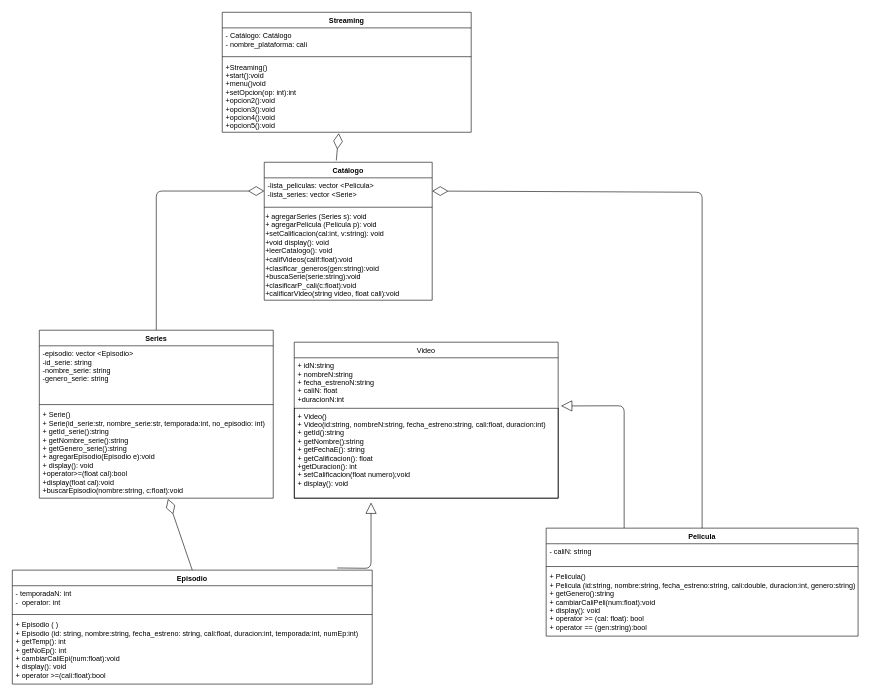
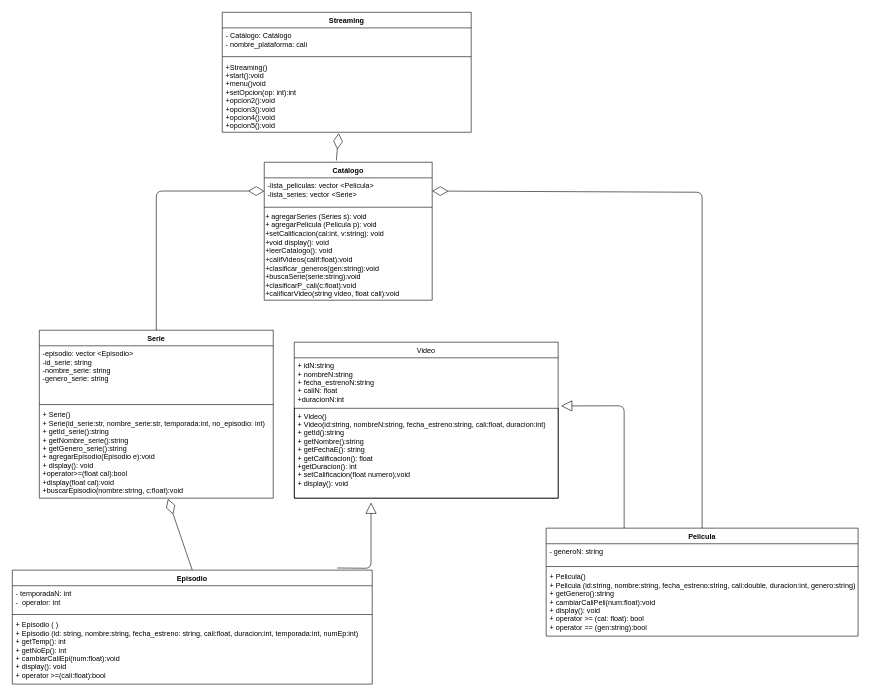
  <mxCell id="0" />
  <mxCell id="1" parent="0" />
  <mxCell id="2" value="Streaming" style="swimlane;fontStyle=1;align=center;verticalAlign=top;childLayout=stackLayout;horizontal=1;startSize=26;horizontalStack=0;resizeParent=1;resizeParentMax=0;resizeLast=0;collapsible=1;marginBottom=0;" parent="1" vertex="1"><mxGeometry x="370" width="415" height="200" as="geometry" y="20" /></mxCell>
  <mxCell id="3" value="- Catálogo: Catálogo&#10;- nombre_plataforma: cali" style="text;strokeColor=none;fillColor=none;align=left;verticalAlign=top;spacingLeft=4;spacingRight=4;overflow=hidden;rotatable=0;points=[[0,0.5],[1,0.5]];portConstraint=eastwest;" parent="2" vertex="1"><mxGeometry y="26" width="415" height="44" as="geometry" /></mxCell>
  <mxCell id="4" value="" style="line;strokeWidth=1;fillColor=none;align=left;verticalAlign=middle;spacingTop=-1;spacingLeft=3;spacingRight=3;rotatable=0;labelPosition=right;points=[];portConstraint=eastwest;" parent="2" vertex="1"><mxGeometry y="70" width="415" height="8" as="geometry" /></mxCell>
  <mxCell id="5" value="+Streaming()&#10;+start():void&#10;+menu()void&#10;+setOpcion(op: int):int&#10;+opcion2():void&#10;+opcion3():void    &#10;+opcion4():void&#10;+opcion5():void" style="text;strokeColor=none;fillColor=none;align=left;verticalAlign=top;spacingLeft=4;spacingRight=4;overflow=hidden;rotatable=0;points=[[0,0.5],[1,0.5]];portConstraint=eastwest;" parent="2" vertex="1"><mxGeometry y="78" width="415" height="122" as="geometry" /></mxCell>
  <mxCell id="6" value="Catálogo" style="swimlane;fontStyle=1;align=center;verticalAlign=top;childLayout=stackLayout;horizontal=1;startSize=26;horizontalStack=0;resizeParent=1;resizeParentMax=0;resizeLast=0;collapsible=1;marginBottom=0;" parent="1" vertex="1"><mxGeometry x="440" y="270" width="280" height="230" as="geometry" /></mxCell>
  <mxCell id="7" value="-lista_peliculas: vector &lt;Pelicula&gt;&#10;-lista_series: vector &lt;Serie&gt;&#10;&#10;" style="text;strokeColor=none;fillColor=none;align=left;verticalAlign=top;spacingLeft=4;spacingRight=4;overflow=hidden;rotatable=0;points=[[0,0.5],[1,0.5]];portConstraint=eastwest;" parent="6" vertex="1"><mxGeometry y="26" width="280" height="44" as="geometry" /></mxCell>
  <mxCell id="8" value="" style="line;strokeWidth=1;fillColor=none;align=left;verticalAlign=middle;spacingTop=-1;spacingLeft=3;spacingRight=3;rotatable=0;labelPosition=right;points=[];portConstraint=eastwest;" parent="6" vertex="1"><mxGeometry y="70" width="280" height="10" as="geometry" /></mxCell>
  <mxCell id="9" value="+ agregarSeries (Series s): void&lt;br&gt;+ agregarPelicula (Pelicula p): void&lt;br&gt;&lt;div&gt;+setCalificacion(cal:int, v:string): void&lt;/div&gt;&lt;div&gt;+void display(): void&lt;/div&gt;&lt;div&gt;+leerCatalogo(): void&lt;/div&gt;&lt;div&gt;+califVideos(calif:float):void&amp;nbsp;&lt;/div&gt;&lt;div&gt;+clasificar_generos(gen:string):void&lt;/div&gt;&lt;div&gt;+buscaSerie(serie:string):void&lt;/div&gt;&lt;div&gt;+clasificarP_cali(c:float):void&lt;/div&gt;&lt;div&gt;+calificarVideo(string video, float cali):void&lt;/div&gt;" style="text;html=1;align=left;verticalAlign=middle;resizable=0;points=[];autosize=1;strokeColor=none;fillColor=none;" parent="6" vertex="1"><mxGeometry y="80" width="280" height="150" as="geometry" /></mxCell>
  <mxCell id="10" value="Episodio" style="swimlane;fontStyle=1;align=center;verticalAlign=top;childLayout=stackLayout;horizontal=1;startSize=26;horizontalStack=0;resizeParent=1;resizeParentMax=0;resizeLast=0;collapsible=1;marginBottom=0;" parent="1" vertex="1"><mxGeometry y="950" width="600" height="190" as="geometry" x="20" /></mxCell>
  <mxCell id="11" value="- temporadaN: int&#10;-  operator: int&#10;" style="text;strokeColor=none;fillColor=none;align=left;verticalAlign=top;spacingLeft=4;spacingRight=4;overflow=hidden;rotatable=0;points=[[0,0.5],[1,0.5]];portConstraint=eastwest;" parent="10" vertex="1"><mxGeometry y="26" width="600" height="44" as="geometry" /></mxCell>
  <mxCell id="12" value="" style="line;strokeWidth=1;fillColor=none;align=left;verticalAlign=middle;spacingTop=-1;spacingLeft=3;spacingRight=3;rotatable=0;labelPosition=right;points=[];portConstraint=eastwest;" parent="10" vertex="1"><mxGeometry y="70" width="600" height="8" as="geometry" /></mxCell>
  <mxCell id="13" value="+ Episodio ( )&#10;+ Episodio (id: string, nombre:string, fecha_estreno: string, cali:float, duracion:int, temporada:int, numEp:int)&#10;+ getTemp(): int&#10;+ getNoEp(): int&#10;+ cambiarCaliEpi(num:float):void&#10;+ display(): void&#10;+ operator &gt;=(cali:float):bool&#10;" style="text;strokeColor=none;fillColor=none;align=left;verticalAlign=top;spacingLeft=4;spacingRight=4;overflow=hidden;rotatable=0;points=[[0,0.5],[1,0.5]];portConstraint=eastwest;" parent="10" vertex="1"><mxGeometry y="78" width="600" height="112" as="geometry" /></mxCell>
  <mxCell id="14" value="Pelicula" style="swimlane;fontStyle=1;align=center;verticalAlign=top;childLayout=stackLayout;horizontal=1;startSize=26;horizontalStack=0;resizeParent=1;resizeParentMax=0;resizeLast=0;collapsible=1;marginBottom=0;" parent="1" vertex="1"><mxGeometry x="910" y="880" width="520" height="180" as="geometry" /></mxCell>
- <mxCell id="15" value="- caliN: string&#10;" style="text;strokeColor=none;fillColor=none;align=left;verticalAlign=top;spacingLeft=4;spacingRight=4;overflow=hidden;rotatable=0;points=[[0,0.5],[1,0.5]];portConstraint=eastwest;" parent="14" vertex="1"><mxGeometry y="26" width="520" height="34" as="geometry" /></mxCell>
+ <mxCell id="15" value="- generoN: string&#10;" style="text;strokeColor=none;fillColor=none;align=left;verticalAlign=top;spacingLeft=4;spacingRight=4;overflow=hidden;rotatable=0;points=[[0,0.5],[1,0.5]];portConstraint=eastwest;" parent="14" vertex="1"><mxGeometry y="26" width="520" height="34" as="geometry" /></mxCell>
  <mxCell id="16" value="" style="line;strokeWidth=1;fillColor=none;align=left;verticalAlign=middle;spacingTop=-1;spacingLeft=3;spacingRight=3;rotatable=0;labelPosition=right;points=[];portConstraint=eastwest;" parent="14" vertex="1"><mxGeometry y="60" width="520" height="8" as="geometry" /></mxCell>
  <mxCell id="17" value="+ Pelicula()&#10;+ Pelicula (id:string, nombre:string, fecha_estreno:string, cali:double, duracion:int, genero:string)&#10;+ getGenero():string&#10;+ cambiarCaliPeli(num:float):void &#10;+ display(): void&#10;+ operator &gt;= (cal: float): bool&#10;+ operator == (gen:string):bool&#10;" style="text;strokeColor=none;fillColor=none;align=left;verticalAlign=top;spacingLeft=4;spacingRight=4;overflow=hidden;rotatable=0;points=[[0,0.5],[1,0.5]];portConstraint=eastwest;" parent="14" vertex="1"><mxGeometry y="68" width="520" height="112" as="geometry" /></mxCell>
  <mxCell id="18" value="" style="endArrow=diamondThin;endFill=0;endSize=24;html=1;exitX=0.5;exitY=0;exitDx=0;exitDy=0;entryX=0.55;entryY=1.009;entryDx=0;entryDy=0;entryPerimeter=0;" parent="1" source="10" target="28" edge="1"><mxGeometry width="160" relative="1" as="geometry"><mxPoint x="490" y="850" as="sourcePoint" /><mxPoint x="260.18" y="1140" as="targetPoint" /><Array as="points" /></mxGeometry></mxCell>
  <mxCell id="19" value="" style="endArrow=diamondThin;endFill=0;endSize=24;html=1;exitX=0.5;exitY=0;exitDx=0;exitDy=0;entryX=0;entryY=0.5;entryDx=0;entryDy=0;" parent="1" source="25" target="7" edge="1"><mxGeometry width="160" relative="1" as="geometry"><mxPoint x="275" y="840" as="sourcePoint" /><mxPoint x="480" y="940" as="targetPoint" /><Array as="points"><mxPoint x="260" y="318" /></Array></mxGeometry></mxCell>
  <mxCell id="20" value="" style="endArrow=diamondThin;endFill=0;endSize=24;html=1;entryX=1;entryY=0.5;entryDx=0;entryDy=0;exitX=0.5;exitY=0;exitDx=0;exitDy=0;" parent="1" source="14" target="7" edge="1"><mxGeometry width="160" relative="1" as="geometry"><mxPoint x="320" y="830" as="sourcePoint" /><mxPoint x="580" y="720" as="targetPoint" /><Array as="points"><mxPoint x="1170" y="320" /></Array></mxGeometry></mxCell>
  <mxCell id="21" value="Video" style="swimlane;fontStyle=0;childLayout=stackLayout;horizontal=1;startSize=26;fillColor=none;horizontalStack=0;resizeParent=1;resizeParentMax=0;resizeLast=0;collapsible=1;marginBottom=0;strokeColor=default;" parent="1" vertex="1"><mxGeometry x="490" y="570" width="440" height="260" as="geometry" /></mxCell>
  <mxCell id="22" value="+ idN:string&#10;+ nombreN:string&#10;+ fecha_estrenoN:string&#10;+ caliN: float&#10;+duracionN:int" style="text;strokeColor=none;fillColor=none;align=left;verticalAlign=top;spacingLeft=4;spacingRight=4;overflow=hidden;rotatable=0;points=[[0,0.5],[1,0.5]];portConstraint=eastwest;" parent="21" vertex="1"><mxGeometry y="26" width="440" height="84" as="geometry" /></mxCell>
  <mxCell id="23" value="+ Video()&#10;+ Video(id:string, nombreN:string, fecha_estreno:string, cali:float, duracion:int)&#10;+ getId():string&#10;+ getNombre():string&#10;+ getFechaE(): string&#10;+ getCalificacion(): float&#10;+getDuracion(): int&#10;+ setCalificacion(float numero);void &#10;+ display(): void" style="text;strokeColor=default;fillColor=none;align=left;verticalAlign=top;spacingLeft=4;spacingRight=4;overflow=hidden;rotatable=0;points=[[0,0.5],[1,0.5]];portConstraint=eastwest;" parent="21" vertex="1"><mxGeometry y="110" width="440" height="150" as="geometry" /></mxCell>
  <mxCell id="24" value="" style="endArrow=diamondThin;endFill=0;endSize=24;html=1;entryX=0.468;entryY=1.013;entryDx=0;entryDy=0;entryPerimeter=0;exitX=0.429;exitY=-0.013;exitDx=0;exitDy=0;exitPerimeter=0;" parent="1" source="6" target="5" edge="1"><mxGeometry width="160" relative="1" as="geometry"><mxPoint x="720" y="620" as="sourcePoint" /><mxPoint x="530" y="498" as="targetPoint" /><Array as="points" /></mxGeometry></mxCell>
- <mxCell id="25" value="Series" style="swimlane;fontStyle=1;align=center;verticalAlign=top;childLayout=stackLayout;horizontal=1;startSize=26;horizontalStack=0;resizeParent=1;resizeParentMax=0;resizeLast=0;collapsible=1;marginBottom=0;" parent="1" vertex="1"><mxGeometry x="65" y="550" width="390" height="280" as="geometry" /></mxCell>
+ <mxCell id="25" value="Serie" style="swimlane;fontStyle=1;align=center;verticalAlign=top;childLayout=stackLayout;horizontal=1;startSize=26;horizontalStack=0;resizeParent=1;resizeParentMax=0;resizeLast=0;collapsible=1;marginBottom=0;" parent="1" vertex="1"><mxGeometry x="65" y="550" width="390" height="280" as="geometry" /></mxCell>
  <mxCell id="26" value="-episodio: vector &lt;Episodio&gt;&#10;-id_serie: string&#10;-nombre_serie: string&#10;-genero_serie: string" style="text;strokeColor=none;fillColor=none;align=left;verticalAlign=top;spacingLeft=4;spacingRight=4;overflow=hidden;rotatable=0;points=[[0,0.5],[1,0.5]];portConstraint=eastwest;" parent="25" vertex="1"><mxGeometry y="26" width="390" height="94" as="geometry" /></mxCell>
  <mxCell id="27" value="" style="line;strokeWidth=1;fillColor=none;align=left;verticalAlign=middle;spacingTop=-1;spacingLeft=3;spacingRight=3;rotatable=0;labelPosition=right;points=[];portConstraint=eastwest;" parent="25" vertex="1"><mxGeometry y="120" width="390" height="8" as="geometry" /></mxCell>
  <mxCell id="28" value="+ Serie()&#10;+ Serie(id_serie:str, nombre_serie:str, temporada:int, no_episodio: int)&#10;+ getId_serie():string&#10;+ getNombre_serie():string&#10;+ getGenero_serie():string&#10;+ agregarEpisodio(Episodio e):void&#10;+ display(): void&#10;+operator&gt;=(float cal):bool&#10;+display(float cal):void&#10;+buscarEpisodio(nombre:string, c:float):void" style="text;strokeColor=none;fillColor=none;align=left;verticalAlign=top;spacingLeft=4;spacingRight=4;overflow=hidden;rotatable=0;points=[[0,0.5],[1,0.5]];portConstraint=eastwest;" parent="25" vertex="1"><mxGeometry y="128" width="390" height="152" as="geometry" /></mxCell>
  <mxCell id="29" value="" style="endArrow=block;endSize=16;endFill=0;html=1;entryX=1.011;entryY=-0.025;entryDx=0;entryDy=0;entryPerimeter=0;exitX=0.25;exitY=0;exitDx=0;exitDy=0;" parent="1" source="14" target="23" edge="1"><mxGeometry width="160" relative="1" as="geometry"><mxPoint x="780" y="830" as="sourcePoint" /><mxPoint x="1030" y="740" as="targetPoint" /><Array as="points"><mxPoint x="1040" y="676" /></Array></mxGeometry></mxCell>
  <mxCell id="30" value="" style="endArrow=block;endSize=16;endFill=0;html=1;entryX=0.291;entryY=1.049;entryDx=0;entryDy=0;entryPerimeter=0;exitX=0.903;exitY=-0.019;exitDx=0;exitDy=0;exitPerimeter=0;" parent="1" source="10" target="23" edge="1"><mxGeometry width="160" relative="1" as="geometry"><mxPoint x="520" y="1010" as="sourcePoint" /><mxPoint x="712.31" y="717.75" as="targetPoint" /><Array as="points"><mxPoint x="618" y="947" /></Array></mxGeometry></mxCell>
